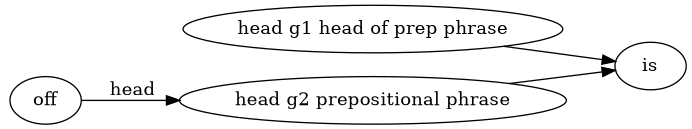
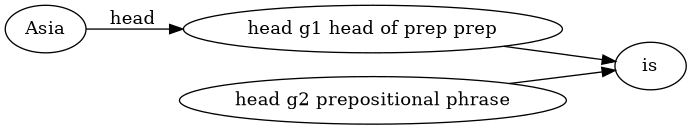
  strict digraph {
    rankdir=LR
-   "head g1 head of prep phrase"
+   Asia
+   "head g1 head of prep phrase" [label="head g1 head of prep prep"]
    is
    n4 [label="head g2 prepositional phrase"]
-   off
+   Asia -> "head g1 head of prep phrase" [label=head]
    "head g1 head of prep phrase" -> is
    n4 -> is
-   off -> n4 [label=head]
  }
